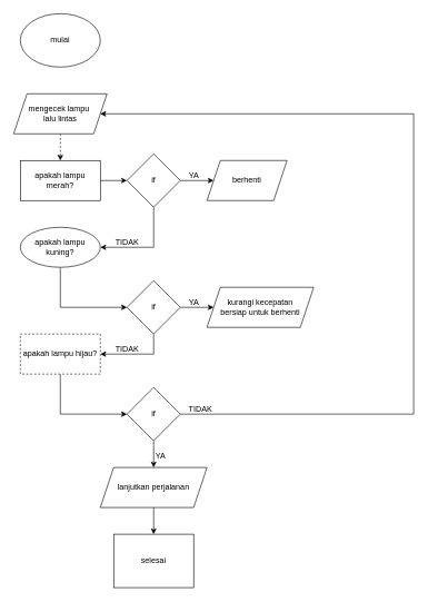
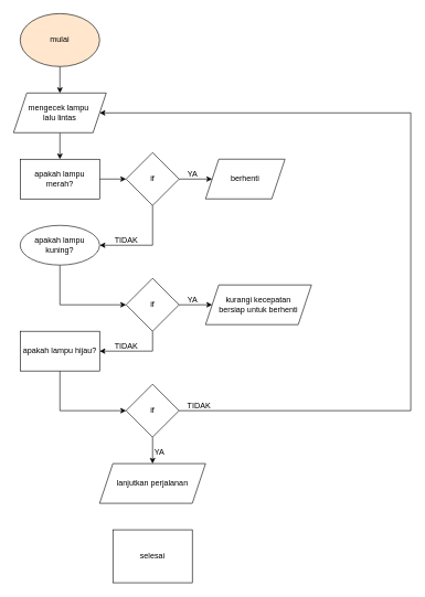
  <mxCell id="0" />
  <mxCell id="1" parent="0" />
- <mxCell id="3" value="mulai" style="ellipse;whiteSpace=wrap;html=1;" vertex="1" parent="1"><mxGeometry x="30" y="20" width="120" height="80" as="geometry" /></mxCell>
+ <mxCell id="2" style="edgeStyle=orthogonalEdgeStyle;rounded=0;orthogonalLoop=1;jettySize=auto;html=1;exitX=0.5;exitY=1;exitDx=0;exitDy=0;entryX=0.5;entryY=0;entryDx=0;entryDy=0;" edge="1" parent="1" source="3" target="11"><mxGeometry relative="1" as="geometry" /></mxCell>
+ <mxCell id="3" value="mulai" style="ellipse;whiteSpace=wrap;html=1;fillColor=#ffe6cc;" vertex="1" parent="1"><mxGeometry x="30" y="20" width="120" height="80" as="geometry" /></mxCell>
  <mxCell id="4" style="edgeStyle=orthogonalEdgeStyle;rounded=0;orthogonalLoop=1;jettySize=auto;html=1;exitX=0.5;exitY=1;exitDx=0;exitDy=0;entryX=0;entryY=0.5;entryDx=0;entryDy=0;" edge="1" parent="1" source="5" target="17"><mxGeometry relative="1" as="geometry" /></mxCell>
- <mxCell id="5" value="apakah lampu hijau?" style="rounded=0;whiteSpace=wrap;html=1;dashed=1;" vertex="1" parent="1"><mxGeometry x="30" y="500" width="120" height="60" as="geometry" /></mxCell>
+ <mxCell id="5" value="apakah lampu hijau?" style="rounded=0;whiteSpace=wrap;html=1;" vertex="1" parent="1"><mxGeometry x="30" y="500" width="120" height="60" as="geometry" /></mxCell>
  <mxCell id="6" style="edgeStyle=orthogonalEdgeStyle;rounded=0;orthogonalLoop=1;jettySize=auto;html=1;exitX=0.5;exitY=1;exitDx=0;exitDy=0;entryX=0;entryY=0.5;entryDx=0;entryDy=0;" edge="1" parent="1" source="7" target="20"><mxGeometry relative="1" as="geometry" /></mxCell>
  <mxCell id="7" value="apakah lampu kuning?" style="ellipse;whiteSpace=wrap;html=1;" vertex="1" parent="1"><mxGeometry x="30" y="340" width="120" height="60" as="geometry" /></mxCell>
  <mxCell id="8" style="edgeStyle=orthogonalEdgeStyle;rounded=0;orthogonalLoop=1;jettySize=auto;html=1;exitX=1;exitY=0.5;exitDx=0;exitDy=0;entryX=0;entryY=0.5;entryDx=0;entryDy=0;" edge="1" parent="1" source="9" target="14"><mxGeometry relative="1" as="geometry" /></mxCell>
  <mxCell id="9" value="apakah lampu merah?" style="rounded=0;whiteSpace=wrap;html=1;" vertex="1" parent="1"><mxGeometry x="30" y="240" width="120" height="60" as="geometry" /></mxCell>
- <mxCell id="10" style="edgeStyle=orthogonalEdgeStyle;rounded=0;orthogonalLoop=1;jettySize=auto;html=1;exitX=0.5;exitY=1;exitDx=0;exitDy=0;entryX=0.5;entryY=0;entryDx=0;entryDy=0;dashed=1;" edge="1" parent="1" source="11" target="9"><mxGeometry relative="1" as="geometry" /></mxCell>
+ <mxCell id="10" style="edgeStyle=orthogonalEdgeStyle;rounded=0;orthogonalLoop=1;jettySize=auto;html=1;exitX=0.5;exitY=1;exitDx=0;exitDy=0;entryX=0.5;entryY=0;entryDx=0;entryDy=0;" edge="1" parent="1" source="11" target="9"><mxGeometry relative="1" as="geometry" /></mxCell>
  <mxCell id="11" value="mengecek lampu&amp;nbsp;&lt;div&gt;lalu&amp;nbsp;&lt;span style=&quot;background-color: initial;&quot;&gt;lintas&lt;/span&gt;&lt;/div&gt;" style="shape=parallelogram;perimeter=parallelogramPerimeter;whiteSpace=wrap;html=1;fixedSize=1;" vertex="1" parent="1"><mxGeometry x="20" y="140" width="140" height="60" as="geometry" /></mxCell>
  <mxCell id="12" style="edgeStyle=orthogonalEdgeStyle;rounded=0;orthogonalLoop=1;jettySize=auto;html=1;exitX=1;exitY=0.5;exitDx=0;exitDy=0;entryX=0;entryY=0.5;entryDx=0;entryDy=0;" edge="1" parent="1" source="14" target="21"><mxGeometry relative="1" as="geometry" /></mxCell>
  <mxCell id="13" style="edgeStyle=orthogonalEdgeStyle;rounded=0;orthogonalLoop=1;jettySize=auto;html=1;exitX=0.5;exitY=1;exitDx=0;exitDy=0;entryX=1;entryY=0.5;entryDx=0;entryDy=0;" edge="1" parent="1" source="14" target="7"><mxGeometry relative="1" as="geometry" /></mxCell>
  <mxCell id="14" value="if" style="rhombus;whiteSpace=wrap;html=1;" vertex="1" parent="1"><mxGeometry x="190" y="230" width="80" height="80" as="geometry" /></mxCell>
  <mxCell id="15" style="edgeStyle=orthogonalEdgeStyle;rounded=0;orthogonalLoop=1;jettySize=auto;html=1;exitX=0.5;exitY=1;exitDx=0;exitDy=0;entryX=0.5;entryY=0;entryDx=0;entryDy=0;" edge="1" parent="1" source="17" target="24"><mxGeometry relative="1" as="geometry" /></mxCell>
  <mxCell id="16" style="edgeStyle=orthogonalEdgeStyle;rounded=0;orthogonalLoop=1;jettySize=auto;html=1;exitX=1;exitY=0.5;exitDx=0;exitDy=0;entryX=1;entryY=0.5;entryDx=0;entryDy=0;" edge="1" parent="1" source="17" target="11"><mxGeometry relative="1" as="geometry"><Array as="points"><mxPoint x="620" y="620" /><mxPoint x="620" y="170" /></Array></mxGeometry></mxCell>
  <mxCell id="17" value="if" style="rhombus;whiteSpace=wrap;html=1;" vertex="1" parent="1"><mxGeometry x="190" y="580" width="80" height="80" as="geometry" /></mxCell>
  <mxCell id="18" style="edgeStyle=orthogonalEdgeStyle;rounded=0;orthogonalLoop=1;jettySize=auto;html=1;exitX=1;exitY=0.5;exitDx=0;exitDy=0;entryX=0;entryY=0.5;entryDx=0;entryDy=0;" edge="1" parent="1" source="20" target="22"><mxGeometry relative="1" as="geometry" /></mxCell>
  <mxCell id="19" style="edgeStyle=orthogonalEdgeStyle;rounded=0;orthogonalLoop=1;jettySize=auto;html=1;exitX=0.5;exitY=1;exitDx=0;exitDy=0;entryX=1;entryY=0.5;entryDx=0;entryDy=0;" edge="1" parent="1" source="20" target="5"><mxGeometry relative="1" as="geometry" /></mxCell>
  <mxCell id="20" value="if" style="rhombus;whiteSpace=wrap;html=1;" vertex="1" parent="1"><mxGeometry x="190" y="420" width="80" height="80" as="geometry" /></mxCell>
  <mxCell id="21" value="berhenti" style="shape=parallelogram;perimeter=parallelogramPerimeter;whiteSpace=wrap;html=1;fixedSize=1;" vertex="1" parent="1"><mxGeometry x="310" y="240" width="120" height="60" as="geometry" /></mxCell>
  <mxCell id="22" value="kurangi kecepatan&lt;div&gt;bersiap untuk berhenti&lt;/div&gt;" style="shape=parallelogram;perimeter=parallelogramPerimeter;whiteSpace=wrap;html=1;fixedSize=1;" vertex="1" parent="1"><mxGeometry x="310" y="430" width="160" height="60" as="geometry" /></mxCell>
- <mxCell id="23" style="edgeStyle=orthogonalEdgeStyle;rounded=0;orthogonalLoop=1;jettySize=auto;html=1;exitX=0.5;exitY=1;exitDx=0;exitDy=0;" edge="1" parent="1" source="24" target="25"><mxGeometry relative="1" as="geometry" /></mxCell>
  <mxCell id="24" value="lanjutkan perjalanan" style="shape=parallelogram;perimeter=parallelogramPerimeter;whiteSpace=wrap;html=1;fixedSize=1;" vertex="1" parent="1"><mxGeometry x="150" y="700" width="160" height="60" as="geometry" /></mxCell>
  <mxCell id="25" value="selesai" style="whiteSpace=wrap;html=1;rounded=0;" vertex="1" parent="1"><mxGeometry x="170" y="800" width="120" height="80" as="geometry" /></mxCell>
  <mxCell id="26" value="YA" style="text;html=1;align=center;verticalAlign=middle;resizable=0;points=[];autosize=1;strokeColor=none;fillColor=none;" vertex="1" parent="1"><mxGeometry x="270" y="248" width="40" height="30" as="geometry" /></mxCell>
  <mxCell id="27" value="TIDAK" style="text;html=1;align=center;verticalAlign=middle;resizable=0;points=[];autosize=1;strokeColor=none;fillColor=none;" vertex="1" parent="1"><mxGeometry x="160" y="348" width="60" height="30" as="geometry" /></mxCell>
  <mxCell id="28" value="YA" style="text;html=1;align=center;verticalAlign=middle;resizable=0;points=[];autosize=1;strokeColor=none;fillColor=none;" vertex="1" parent="1"><mxGeometry x="270" y="438" width="40" height="30" as="geometry" /></mxCell>
  <mxCell id="29" value="TIDAK" style="text;html=1;align=center;verticalAlign=middle;resizable=0;points=[];autosize=1;strokeColor=none;fillColor=none;" vertex="1" parent="1"><mxGeometry x="160" y="508" width="60" height="30" as="geometry" /></mxCell>
  <mxCell id="30" value="YA" style="text;html=1;align=center;verticalAlign=middle;resizable=0;points=[];autosize=1;strokeColor=none;fillColor=none;" vertex="1" parent="1"><mxGeometry x="220" y="668" width="40" height="30" as="geometry" /></mxCell>
  <mxCell id="31" value="TIDAK" style="text;html=1;align=center;verticalAlign=middle;resizable=0;points=[];autosize=1;strokeColor=none;fillColor=none;" vertex="1" parent="1"><mxGeometry x="270" y="598" width="60" height="30" as="geometry" /></mxCell>
